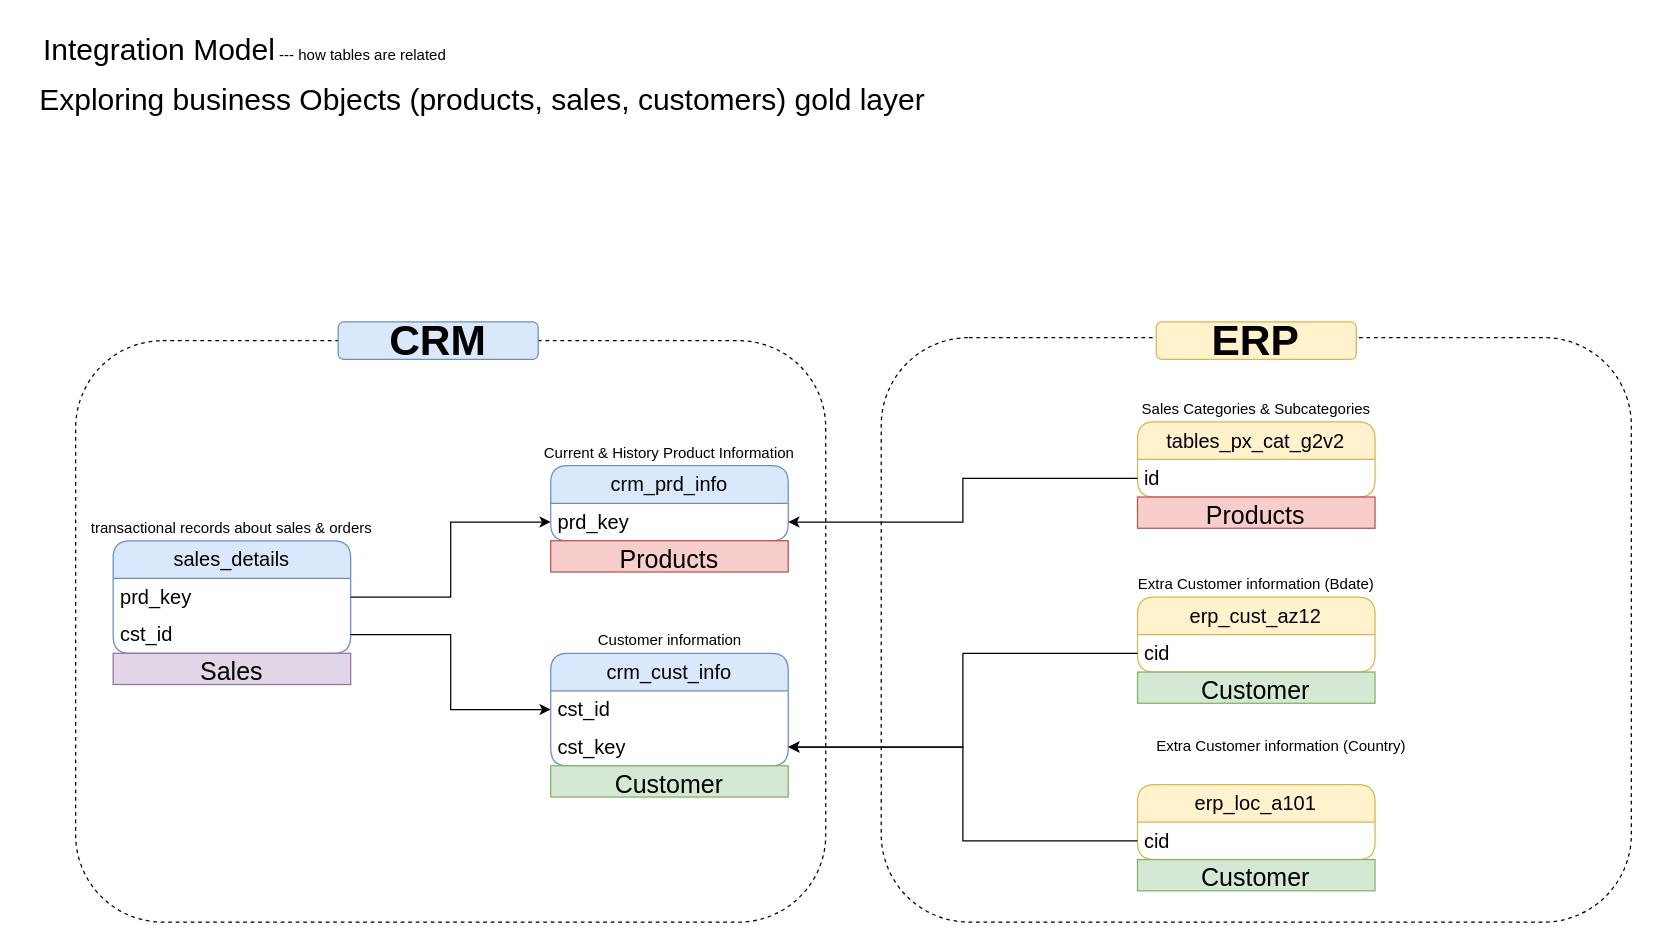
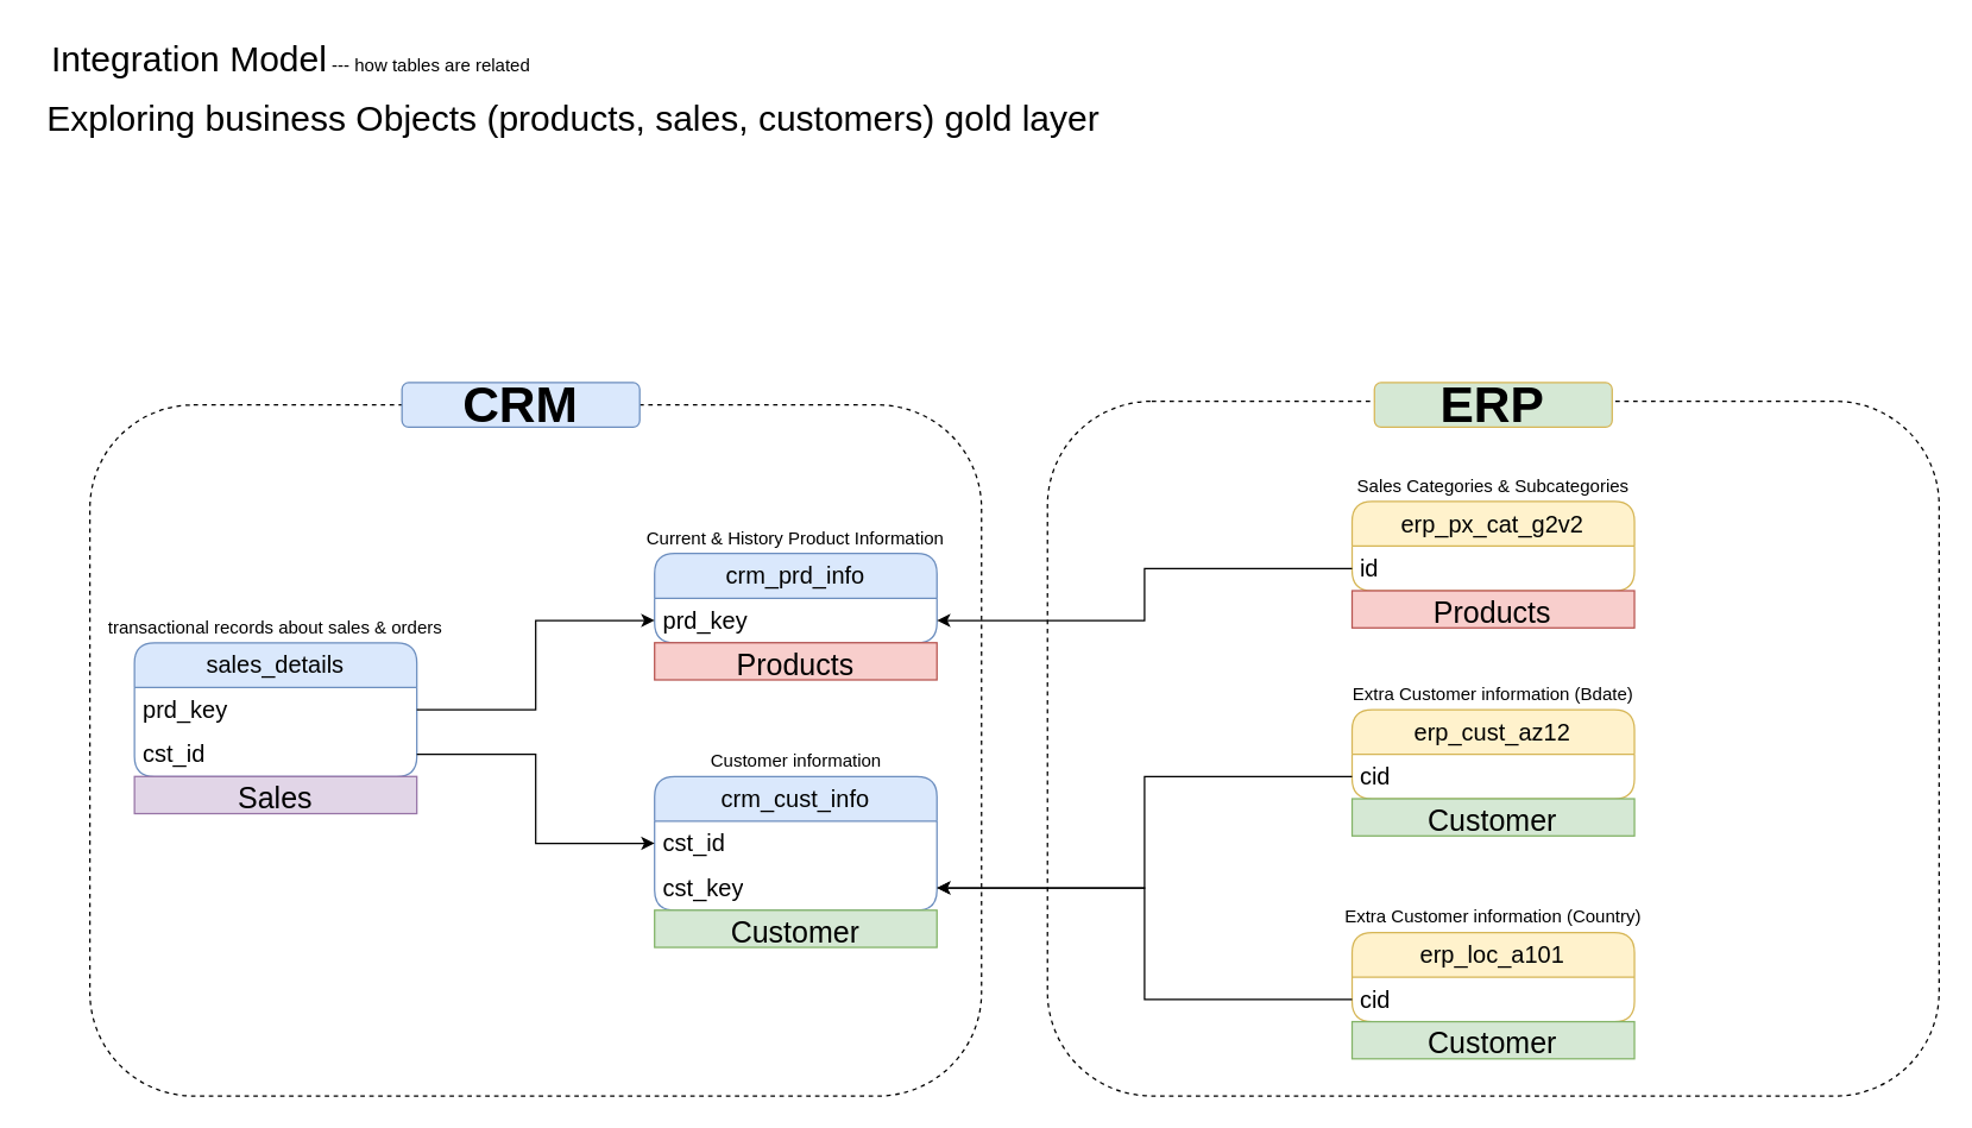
  <mxCell id="0" />
  <mxCell id="1" parent="0" />
  <mxCell id="2" value="&lt;font style=&quot;font-size: 24px;&quot;&gt;Integration Model&lt;/font&gt; --- how tables are related" style="text;html=1;align=center;verticalAlign=middle;resizable=0;points=[];autosize=1;strokeColor=none;fillColor=none;" parent="1" vertex="1"><mxGeometry x="20" y="20" width="350" height="40" as="geometry" /></mxCell>
  <mxCell id="3" value="crm_cust_info" style="swimlane;fontStyle=0;childLayout=stackLayout;horizontal=1;startSize=30;horizontalStack=0;resizeParent=1;resizeParentMax=0;resizeLast=0;collapsible=1;marginBottom=0;whiteSpace=wrap;html=1;rounded=1;fillColor=#dae8fc;strokeColor=#6c8ebf;fontSize=16;" parent="1" vertex="1"><mxGeometry x="440" y="522" width="190" height="90" as="geometry" /></mxCell>
  <mxCell id="4" value="cst_id&amp;nbsp;" style="text;strokeColor=none;fillColor=none;align=left;verticalAlign=middle;spacingLeft=4;spacingRight=4;overflow=hidden;points=[[0,0.5],[1,0.5]];portConstraint=eastwest;rotatable=0;whiteSpace=wrap;html=1;fontSize=16;" parent="3" vertex="1"><mxGeometry y="30" width="190" height="30" as="geometry" /></mxCell>
  <mxCell id="5" value="cst_key" style="text;strokeColor=none;fillColor=none;align=left;verticalAlign=middle;spacingLeft=4;spacingRight=4;overflow=hidden;points=[[0,0.5],[1,0.5]];portConstraint=eastwest;rotatable=0;whiteSpace=wrap;html=1;fontSize=16;" parent="3" vertex="1"><mxGeometry y="60" width="190" height="30" as="geometry" /></mxCell>
  <mxCell id="6" value="crm_prd&lt;span style=&quot;background-color: transparent; color: light-dark(rgb(0, 0, 0), rgb(255, 255, 255));&quot;&gt;_info&lt;/span&gt;" style="swimlane;fontStyle=0;childLayout=stackLayout;horizontal=1;startSize=30;horizontalStack=0;resizeParent=1;resizeParentMax=0;resizeLast=0;collapsible=1;marginBottom=0;whiteSpace=wrap;html=1;rounded=1;fillColor=#dae8fc;strokeColor=#6c8ebf;fontSize=16;" parent="1" vertex="1"><mxGeometry x="440" y="372" width="190" height="60" as="geometry" /></mxCell>
  <mxCell id="7" value="prd_key" style="text;strokeColor=none;fillColor=none;align=left;verticalAlign=middle;spacingLeft=4;spacingRight=4;overflow=hidden;points=[[0,0.5],[1,0.5]];portConstraint=eastwest;rotatable=0;whiteSpace=wrap;html=1;fontSize=16;" parent="6" vertex="1"><mxGeometry y="30" width="190" height="30" as="geometry" /></mxCell>
  <mxCell id="8" value="Customer information" style="text;html=1;align=center;verticalAlign=middle;whiteSpace=wrap;rounded=0;fontSize=12;" parent="1" vertex="1"><mxGeometry x="448.75" y="502" width="172.5" height="20" as="geometry" /></mxCell>
  <mxCell id="9" value="Current &amp;amp; History Product Information" style="text;html=1;align=center;verticalAlign=middle;whiteSpace=wrap;rounded=0;fontSize=12;" parent="1" vertex="1"><mxGeometry x="420" y="352" width="230" height="20" as="geometry" /></mxCell>
  <mxCell id="10" value="sales_details" style="swimlane;fontStyle=0;childLayout=stackLayout;horizontal=1;startSize=30;horizontalStack=0;resizeParent=1;resizeParentMax=0;resizeLast=0;collapsible=1;marginBottom=0;whiteSpace=wrap;html=1;rounded=1;fillColor=#dae8fc;strokeColor=#6c8ebf;fontSize=16;" parent="1" vertex="1"><mxGeometry x="90" y="432" width="190" height="90" as="geometry" /></mxCell>
  <mxCell id="11" value="prd_key&amp;nbsp;" style="text;strokeColor=none;fillColor=none;align=left;verticalAlign=middle;spacingLeft=4;spacingRight=4;overflow=hidden;points=[[0,0.5],[1,0.5]];portConstraint=eastwest;rotatable=0;whiteSpace=wrap;html=1;fontSize=16;" parent="10" vertex="1"><mxGeometry y="30" width="190" height="30" as="geometry" /></mxCell>
  <mxCell id="12" value="cst_id" style="text;strokeColor=none;fillColor=none;align=left;verticalAlign=middle;spacingLeft=4;spacingRight=4;overflow=hidden;points=[[0,0.5],[1,0.5]];portConstraint=eastwest;rotatable=0;whiteSpace=wrap;html=1;fontSize=16;" parent="10" vertex="1"><mxGeometry y="60" width="190" height="30" as="geometry" /></mxCell>
  <mxCell id="13" value="transactional records about sales &amp;amp; orders" style="text;html=1;align=center;verticalAlign=middle;whiteSpace=wrap;rounded=0;fontSize=12;" parent="1" vertex="1"><mxGeometry x="70" y="412" width="230" height="20" as="geometry" /></mxCell>
  <mxCell id="14" style="edgeStyle=orthogonalEdgeStyle;rounded=0;orthogonalLoop=1;jettySize=auto;html=1;" parent="1" source="12" target="4" edge="1"><mxGeometry relative="1" as="geometry" /></mxCell>
  <mxCell id="15" style="edgeStyle=orthogonalEdgeStyle;rounded=0;orthogonalLoop=1;jettySize=auto;html=1;entryX=0;entryY=0.5;entryDx=0;entryDy=0;" parent="1" source="11" target="7" edge="1"><mxGeometry relative="1" as="geometry" /></mxCell>
  <mxCell id="16" value="erp_cust_az12" style="swimlane;fontStyle=0;childLayout=stackLayout;horizontal=1;startSize=30;horizontalStack=0;resizeParent=1;resizeParentMax=0;resizeLast=0;collapsible=1;marginBottom=0;whiteSpace=wrap;html=1;rounded=1;fillColor=#fff2cc;strokeColor=#d6b656;fontSize=16;" parent="1" vertex="1"><mxGeometry x="909.36" y="477" width="190" height="60" as="geometry" /></mxCell>
  <mxCell id="17" value="cid" style="text;strokeColor=none;fillColor=none;align=left;verticalAlign=middle;spacingLeft=4;spacingRight=4;overflow=hidden;points=[[0,0.5],[1,0.5]];portConstraint=eastwest;rotatable=0;whiteSpace=wrap;html=1;fontSize=16;" parent="16" vertex="1"><mxGeometry y="30" width="190" height="30" as="geometry" /></mxCell>
  <mxCell id="18" value="Extra Customer information (Bdate)" style="text;html=1;align=center;verticalAlign=middle;whiteSpace=wrap;rounded=0;fontSize=12;" parent="1" vertex="1"><mxGeometry x="898.74" y="457" width="211.25" height="20" as="geometry" /></mxCell>
  <mxCell id="19" style="edgeStyle=orthogonalEdgeStyle;rounded=0;orthogonalLoop=1;jettySize=auto;html=1;entryX=1;entryY=0.5;entryDx=0;entryDy=0;" parent="1" source="17" target="5" edge="1"><mxGeometry relative="1" as="geometry" /></mxCell>
  <mxCell id="20" value="erp_loc_a101" style="swimlane;fontStyle=0;childLayout=stackLayout;horizontal=1;startSize=30;horizontalStack=0;resizeParent=1;resizeParentMax=0;resizeLast=0;collapsible=1;marginBottom=0;whiteSpace=wrap;html=1;rounded=1;fillColor=#fff2cc;strokeColor=#d6b656;fontSize=16;" parent="1" vertex="1"><mxGeometry x="909.37" y="627" width="190" height="60" as="geometry" /></mxCell>
  <mxCell id="21" value="cid" style="text;strokeColor=none;fillColor=none;align=left;verticalAlign=middle;spacingLeft=4;spacingRight=4;overflow=hidden;points=[[0,0.5],[1,0.5]];portConstraint=eastwest;rotatable=0;whiteSpace=wrap;html=1;fontSize=16;" parent="20" vertex="1"><mxGeometry y="30" width="190" height="30" as="geometry" /></mxCell>
- <mxCell id="22" value="Extra Customer information (Country)" style="text;html=1;align=center;verticalAlign=middle;whiteSpace=wrap;rounded=0;fontSize=12;" parent="1" vertex="1"><mxGeometry x="918.75" y="587" width="211.25" height="20" as="geometry" /></mxCell>
+ <mxCell id="22" value="Extra Customer information (Country)" style="text;html=1;align=center;verticalAlign=middle;whiteSpace=wrap;rounded=0;fontSize=12;" parent="1" vertex="1"><mxGeometry x="898.75" y="607" width="211.25" height="20" as="geometry" /></mxCell>
  <mxCell id="23" style="edgeStyle=orthogonalEdgeStyle;rounded=0;orthogonalLoop=1;jettySize=auto;html=1;entryX=1;entryY=0.5;entryDx=0;entryDy=0;" parent="1" source="21" target="5" edge="1"><mxGeometry relative="1" as="geometry" /></mxCell>
- <mxCell id="24" value="tables_px_cat_g2v2" style="swimlane;fontStyle=0;childLayout=stackLayout;horizontal=1;startSize=30;horizontalStack=0;resizeParent=1;resizeParentMax=0;resizeLast=0;collapsible=1;marginBottom=0;whiteSpace=wrap;html=1;rounded=1;fillColor=#fff2cc;strokeColor=#d6b656;fontSize=16;" parent="1" vertex="1"><mxGeometry x="909.37" y="337" width="190" height="60" as="geometry" /></mxCell>
+ <mxCell id="24" value="erp_px_cat_g2v2" style="swimlane;fontStyle=0;childLayout=stackLayout;horizontal=1;startSize=30;horizontalStack=0;resizeParent=1;resizeParentMax=0;resizeLast=0;collapsible=1;marginBottom=0;whiteSpace=wrap;html=1;rounded=1;fillColor=#fff2cc;strokeColor=#d6b656;fontSize=16;" parent="1" vertex="1"><mxGeometry x="909.37" y="337" width="190" height="60" as="geometry" /></mxCell>
  <mxCell id="25" value="id" style="text;strokeColor=none;fillColor=none;align=left;verticalAlign=middle;spacingLeft=4;spacingRight=4;overflow=hidden;points=[[0,0.5],[1,0.5]];portConstraint=eastwest;rotatable=0;whiteSpace=wrap;html=1;fontSize=16;" parent="24" vertex="1"><mxGeometry y="30" width="190" height="30" as="geometry" /></mxCell>
  <mxCell id="26" value="Sales Categories &amp;amp; Subcategories" style="text;html=1;align=center;verticalAlign=middle;whiteSpace=wrap;rounded=0;fontSize=12;" parent="1" vertex="1"><mxGeometry x="898.75" y="317" width="211.25" height="20" as="geometry" /></mxCell>
  <mxCell id="27" style="edgeStyle=orthogonalEdgeStyle;rounded=0;orthogonalLoop=1;jettySize=auto;html=1;entryX=1;entryY=0.5;entryDx=0;entryDy=0;" parent="1" source="25" target="7" edge="1"><mxGeometry relative="1" as="geometry" /></mxCell>
  <mxCell id="28" value="" style="rounded=1;whiteSpace=wrap;html=1;fillColor=none;dashed=1;" parent="1" vertex="1"><mxGeometry x="60" y="272" width="600" height="465" as="geometry" /></mxCell>
  <mxCell id="29" value="&lt;font style=&quot;font-size: 34px;&quot;&gt;CRM&lt;/font&gt;" style="rounded=1;whiteSpace=wrap;html=1;fillColor=#dae8fc;strokeColor=#6c8ebf;fontStyle=1" parent="1" vertex="1"><mxGeometry x="270" y="257" width="160" height="30" as="geometry" /></mxCell>
  <mxCell id="30" value="" style="rounded=1;whiteSpace=wrap;html=1;fillColor=none;dashed=1;" parent="1" vertex="1"><mxGeometry x="704.38" y="269.5" width="600" height="467.5" as="geometry" /></mxCell>
- <mxCell id="31" value="&lt;font style=&quot;font-size: 34px;&quot;&gt;ERP&lt;/font&gt;" style="rounded=1;whiteSpace=wrap;html=1;fillColor=#fff2cc;strokeColor=#d6b656;fontStyle=1" parent="1" vertex="1"><mxGeometry x="924.38" y="257" width="160" height="30" as="geometry" /></mxCell>
+ <mxCell id="31" value="&lt;font style=&quot;font-size: 34px;&quot;&gt;ERP&lt;/font&gt;" style="rounded=1;whiteSpace=wrap;html=1;fillColor=#d5e8d4;strokeColor=#d6b656;fontStyle=1;" parent="1" vertex="1"><mxGeometry x="924.38" y="257" width="160" height="30" as="geometry" /></mxCell>
  <mxCell id="32" value="Products" style="text;html=1;strokeColor=#b85450;fillColor=#f8cecc;align=center;verticalAlign=middle;whiteSpace=wrap;overflow=hidden;fontSize=20;" vertex="1" parent="1"><mxGeometry x="440" y="432" width="190" height="25" as="geometry" /></mxCell>
  <mxCell id="33" value="Products" style="text;html=1;strokeColor=#b85450;fillColor=#f8cecc;align=center;verticalAlign=middle;whiteSpace=wrap;overflow=hidden;fontSize=20;" vertex="1" parent="1"><mxGeometry x="909.36" y="397" width="190" height="25" as="geometry" /></mxCell>
  <mxCell id="34" value="Customer" style="text;html=1;strokeColor=#82b366;fillColor=#d5e8d4;align=center;verticalAlign=middle;whiteSpace=wrap;overflow=hidden;fontSize=20;" vertex="1" parent="1"><mxGeometry x="440" y="612" width="190" height="25" as="geometry" /></mxCell>
  <mxCell id="35" value="Customer" style="text;html=1;strokeColor=#82b366;fillColor=#d5e8d4;align=center;verticalAlign=middle;whiteSpace=wrap;overflow=hidden;fontSize=20;" vertex="1" parent="1"><mxGeometry x="909.36" y="687" width="190" height="25" as="geometry" /></mxCell>
  <mxCell id="36" value="Customer" style="text;html=1;strokeColor=#82b366;fillColor=#d5e8d4;align=center;verticalAlign=middle;whiteSpace=wrap;overflow=hidden;fontSize=20;" vertex="1" parent="1"><mxGeometry x="909.38" y="537" width="190" height="25" as="geometry" /></mxCell>
  <mxCell id="37" value="Sales" style="text;html=1;strokeColor=#9673a6;fillColor=#e1d5e7;align=center;verticalAlign=middle;whiteSpace=wrap;overflow=hidden;fontSize=20;" vertex="1" parent="1"><mxGeometry x="90" y="522" width="190" height="25" as="geometry" /></mxCell>
  <mxCell id="38" value="&lt;span style=&quot;font-size: 24px;&quot;&gt;Exploring business Objects (products, sales, customers) gold layer&lt;/span&gt;" style="text;html=1;align=center;verticalAlign=middle;resizable=0;points=[];autosize=1;strokeColor=none;fillColor=none;" vertex="1" parent="1"><mxGeometry x="20" y="60" width="730" height="40" as="geometry" /></mxCell>
